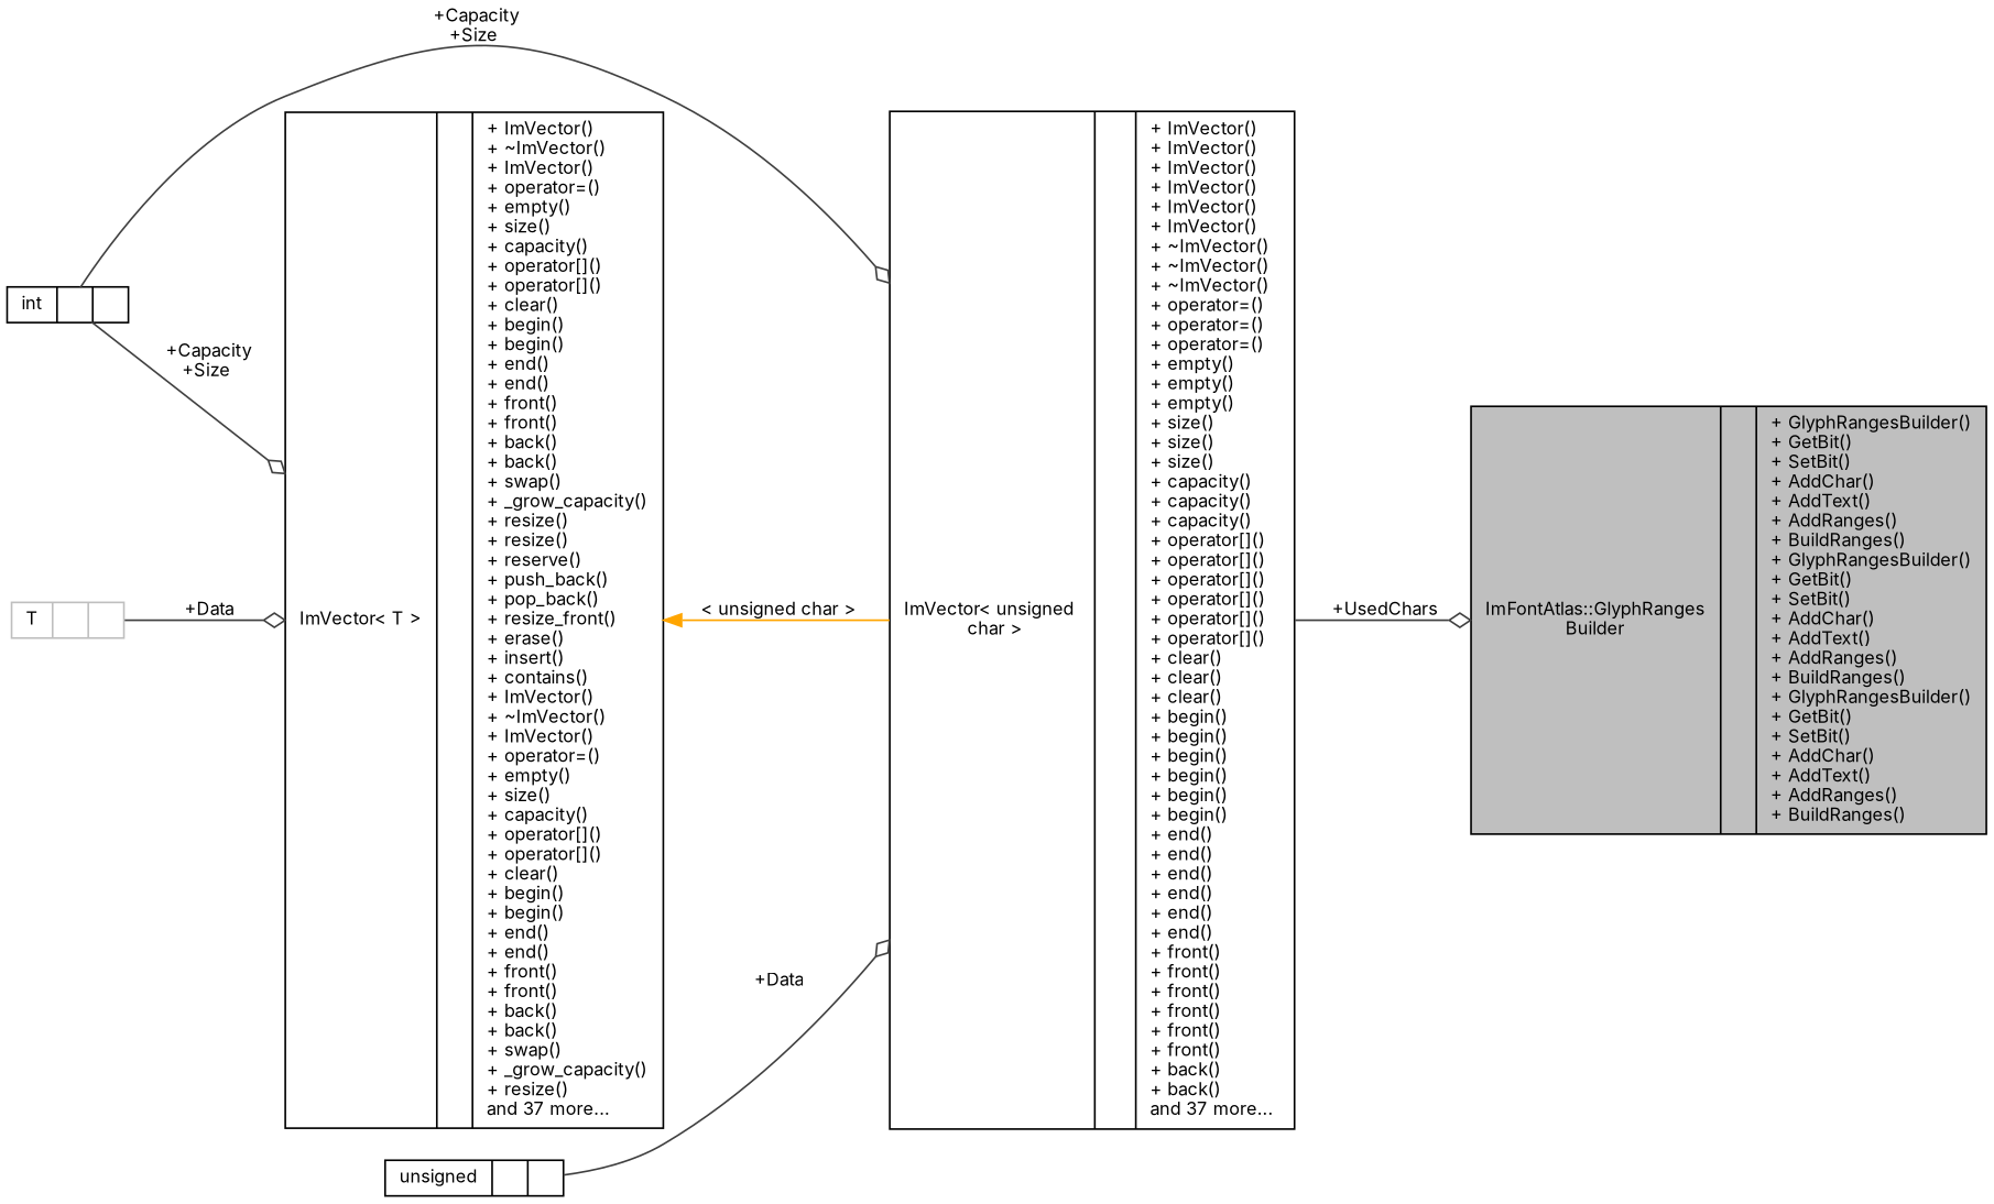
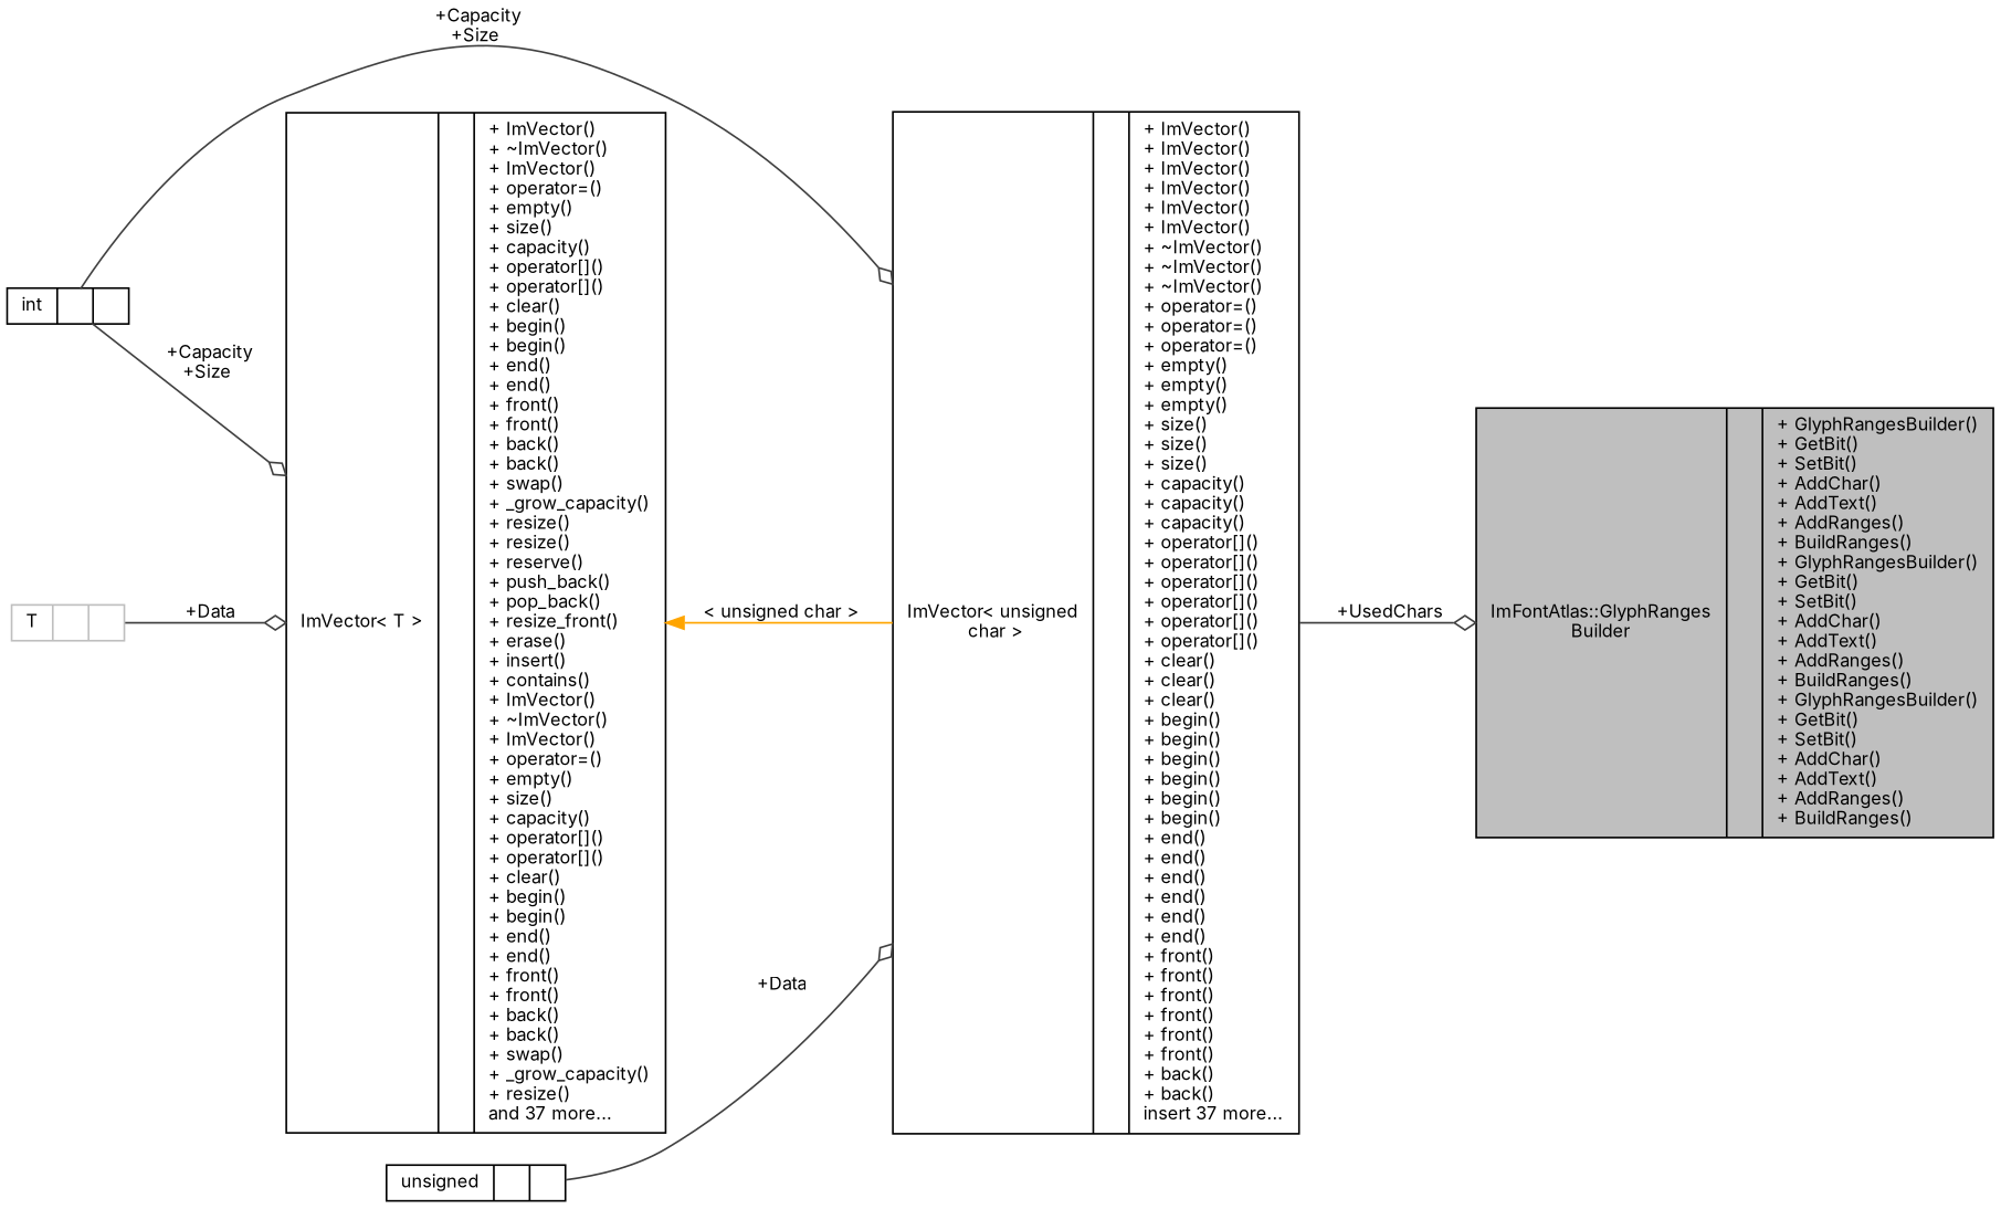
  digraph {
    fontname=Inter
    rankdir=LR
    node [color=black fontname=Inter fontsize=10 shape=record]
    edge [arrowhead=odiamond color=grey25 fontname=Inter fontsize=10 labelfontname=Helvetica labelfontsize=10 style=solid]
    n1 [fillcolor=grey75 fontcolor=black height=0.2 label="{ImFontAtlas::GlyphRanges\lBuilder\n||+ GlyphRangesBuilder()\l+ GetBit()\l+ SetBit()\l+ AddChar()\l+ AddText()\l+ AddRanges()\l+ BuildRanges()\l+ GlyphRangesBuilder()\l+ GetBit()\l+ SetBit()\l+ AddChar()\l+ AddText()\l+ AddRanges()\l+ BuildRanges()\l+ GlyphRangesBuilder()\l+ GetBit()\l+ SetBit()\l+ AddChar()\l+ AddText()\l+ AddRanges()\l+ BuildRanges()\l}" style=filled width=0.4]
-   n2 [height=0.2 label="{ImVector\< unsigned\l char \>\n||+ ImVector()\l+ ImVector()\l+ ImVector()\l+ ImVector()\l+ ImVector()\l+ ImVector()\l+ ~ImVector()\l+ ~ImVector()\l+ ~ImVector()\l+ operator=()\l+ operator=()\l+ operator=()\l+ empty()\l+ empty()\l+ empty()\l+ size()\l+ size()\l+ size()\l+ capacity()\l+ capacity()\l+ capacity()\l+ operator[]()\l+ operator[]()\l+ operator[]()\l+ operator[]()\l+ operator[]()\l+ operator[]()\l+ clear()\l+ clear()\l+ clear()\l+ begin()\l+ begin()\l+ begin()\l+ begin()\l+ begin()\l+ begin()\l+ end()\l+ end()\l+ end()\l+ end()\l+ end()\l+ end()\l+ front()\l+ front()\l+ front()\l+ front()\l+ front()\l+ front()\l+ back()\l+ back()\land 37 more...\l}" width=0.4]
+   n2 [height=0.2 label="{ImVector\< unsigned\l char \>\n||+ ImVector()\l+ ImVector()\l+ ImVector()\l+ ImVector()\l+ ImVector()\l+ ImVector()\l+ ~ImVector()\l+ ~ImVector()\l+ ~ImVector()\l+ operator=()\l+ operator=()\l+ operator=()\l+ empty()\l+ empty()\l+ empty()\l+ size()\l+ size()\l+ size()\l+ capacity()\l+ capacity()\l+ capacity()\l+ operator[]()\l+ operator[]()\l+ operator[]()\l+ operator[]()\l+ operator[]()\l+ operator[]()\l+ clear()\l+ clear()\l+ clear()\l+ begin()\l+ begin()\l+ begin()\l+ begin()\l+ begin()\l+ begin()\l+ end()\l+ end()\l+ end()\l+ end()\l+ end()\l+ end()\l+ front()\l+ front()\l+ front()\l+ front()\l+ front()\l+ front()\l+ back()\l+ back()\linsert 37 more...\l}" width=0.4]
    n3 [height=0.2 label="{int\n||}" width=0.4]
    n4 [height=0.2 label="{ImVector\< T \>\n||+ ImVector()\l+ ~ImVector()\l+ ImVector()\l+ operator=()\l+ empty()\l+ size()\l+ capacity()\l+ operator[]()\l+ operator[]()\l+ clear()\l+ begin()\l+ begin()\l+ end()\l+ end()\l+ front()\l+ front()\l+ back()\l+ back()\l+ swap()\l+ _grow_capacity()\l+ resize()\l+ resize()\l+ reserve()\l+ push_back()\l+ pop_back()\l+ resize_front()\l+ erase()\l+ insert()\l+ contains()\l+ ImVector()\l+ ~ImVector()\l+ ImVector()\l+ operator=()\l+ empty()\l+ size()\l+ capacity()\l+ operator[]()\l+ operator[]()\l+ clear()\l+ begin()\l+ begin()\l+ end()\l+ end()\l+ front()\l+ front()\l+ back()\l+ back()\l+ swap()\l+ _grow_capacity()\l+ resize()\land 37 more...\l}" width=0.4]
    n5 [height=0.2 label="{unsigned\n||}" width=0.4]
    n6 [color=grey75 height=0.2 label="{T\n||}" width=0.4]
    n2 -> n1 [label=" +UsedChars"]
    n3 -> n2 [label=" +Capacity\n+Size"]
    n3 -> n4 [label=" +Capacity\n+Size"]
    n4 -> n2 [color=orange dir=back label=" \< unsigned char \>" arrowhead=""]
    n5 -> n2 [label=" +Data"]
    n6 -> n4 [label=" +Data"]
  }
